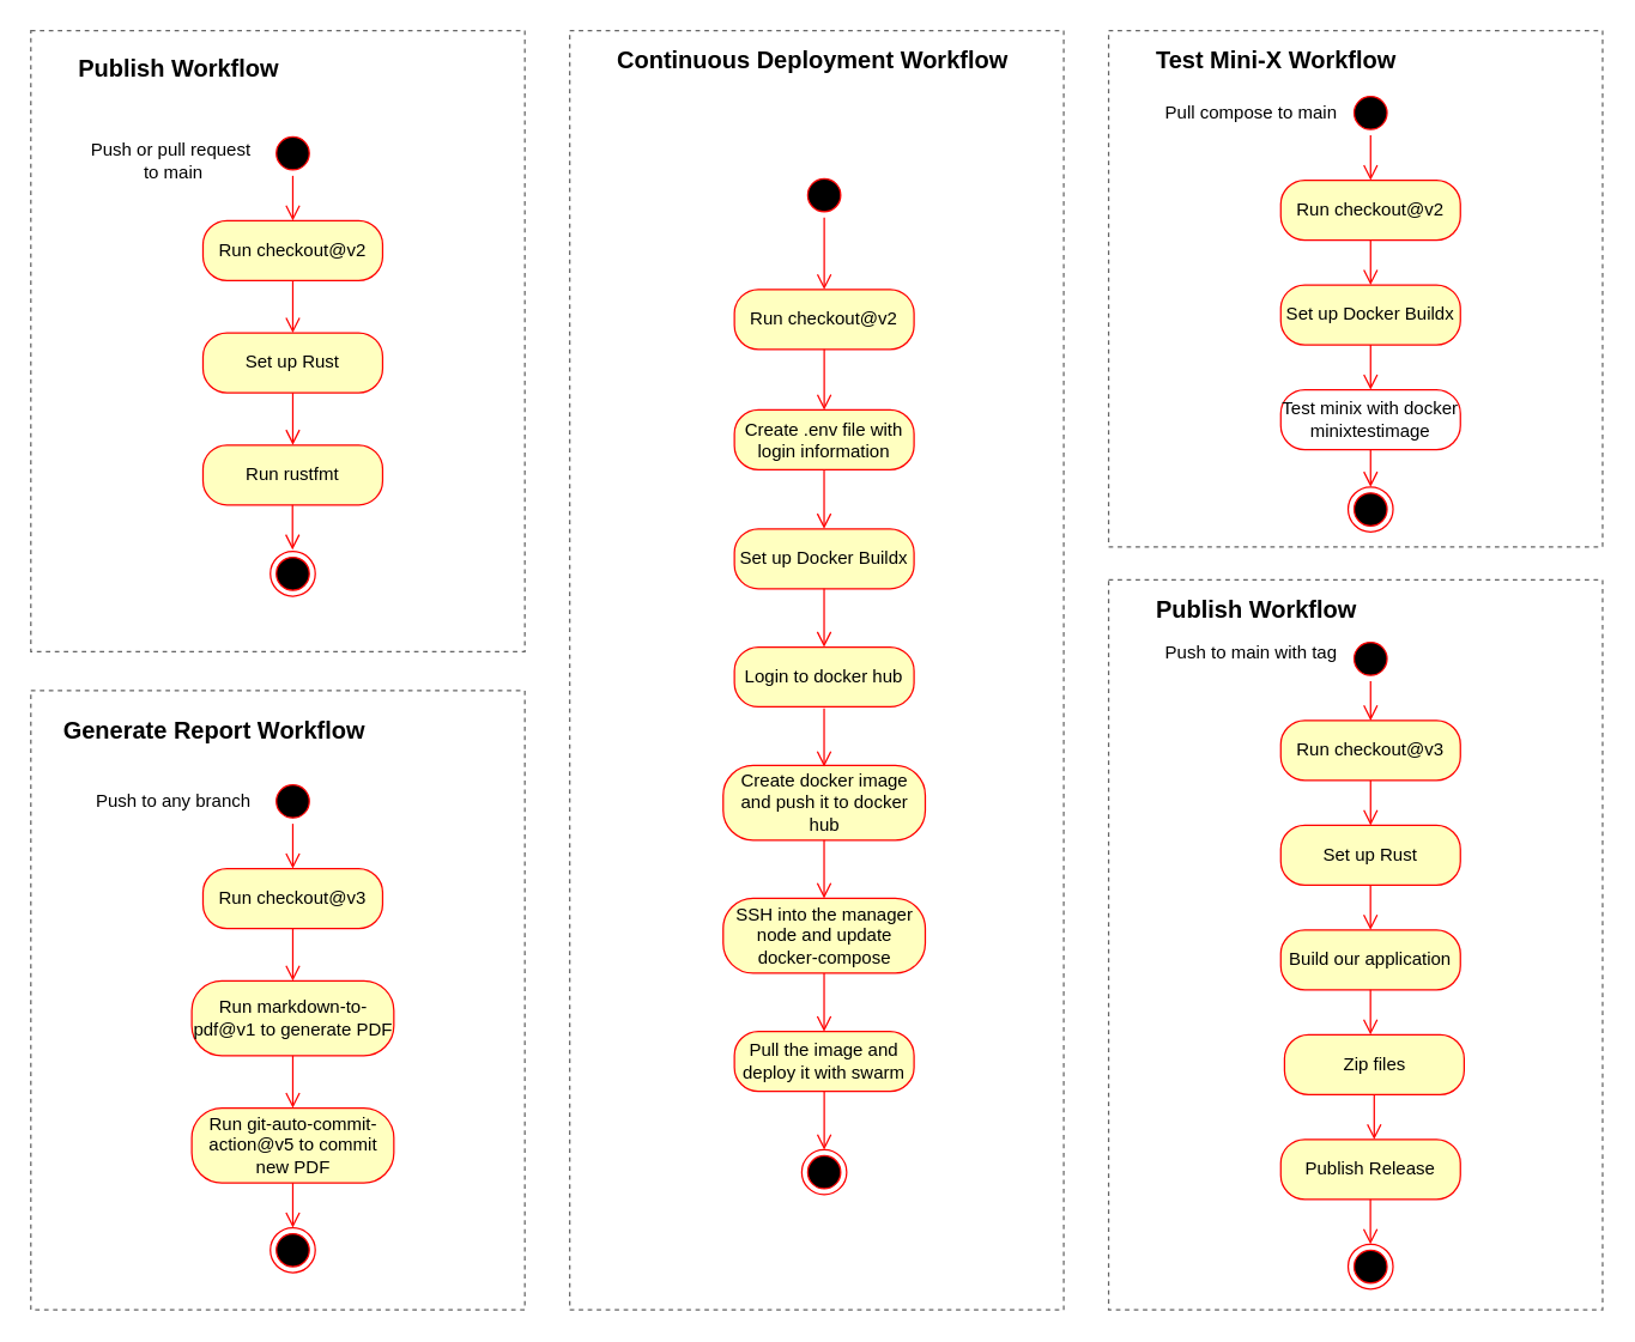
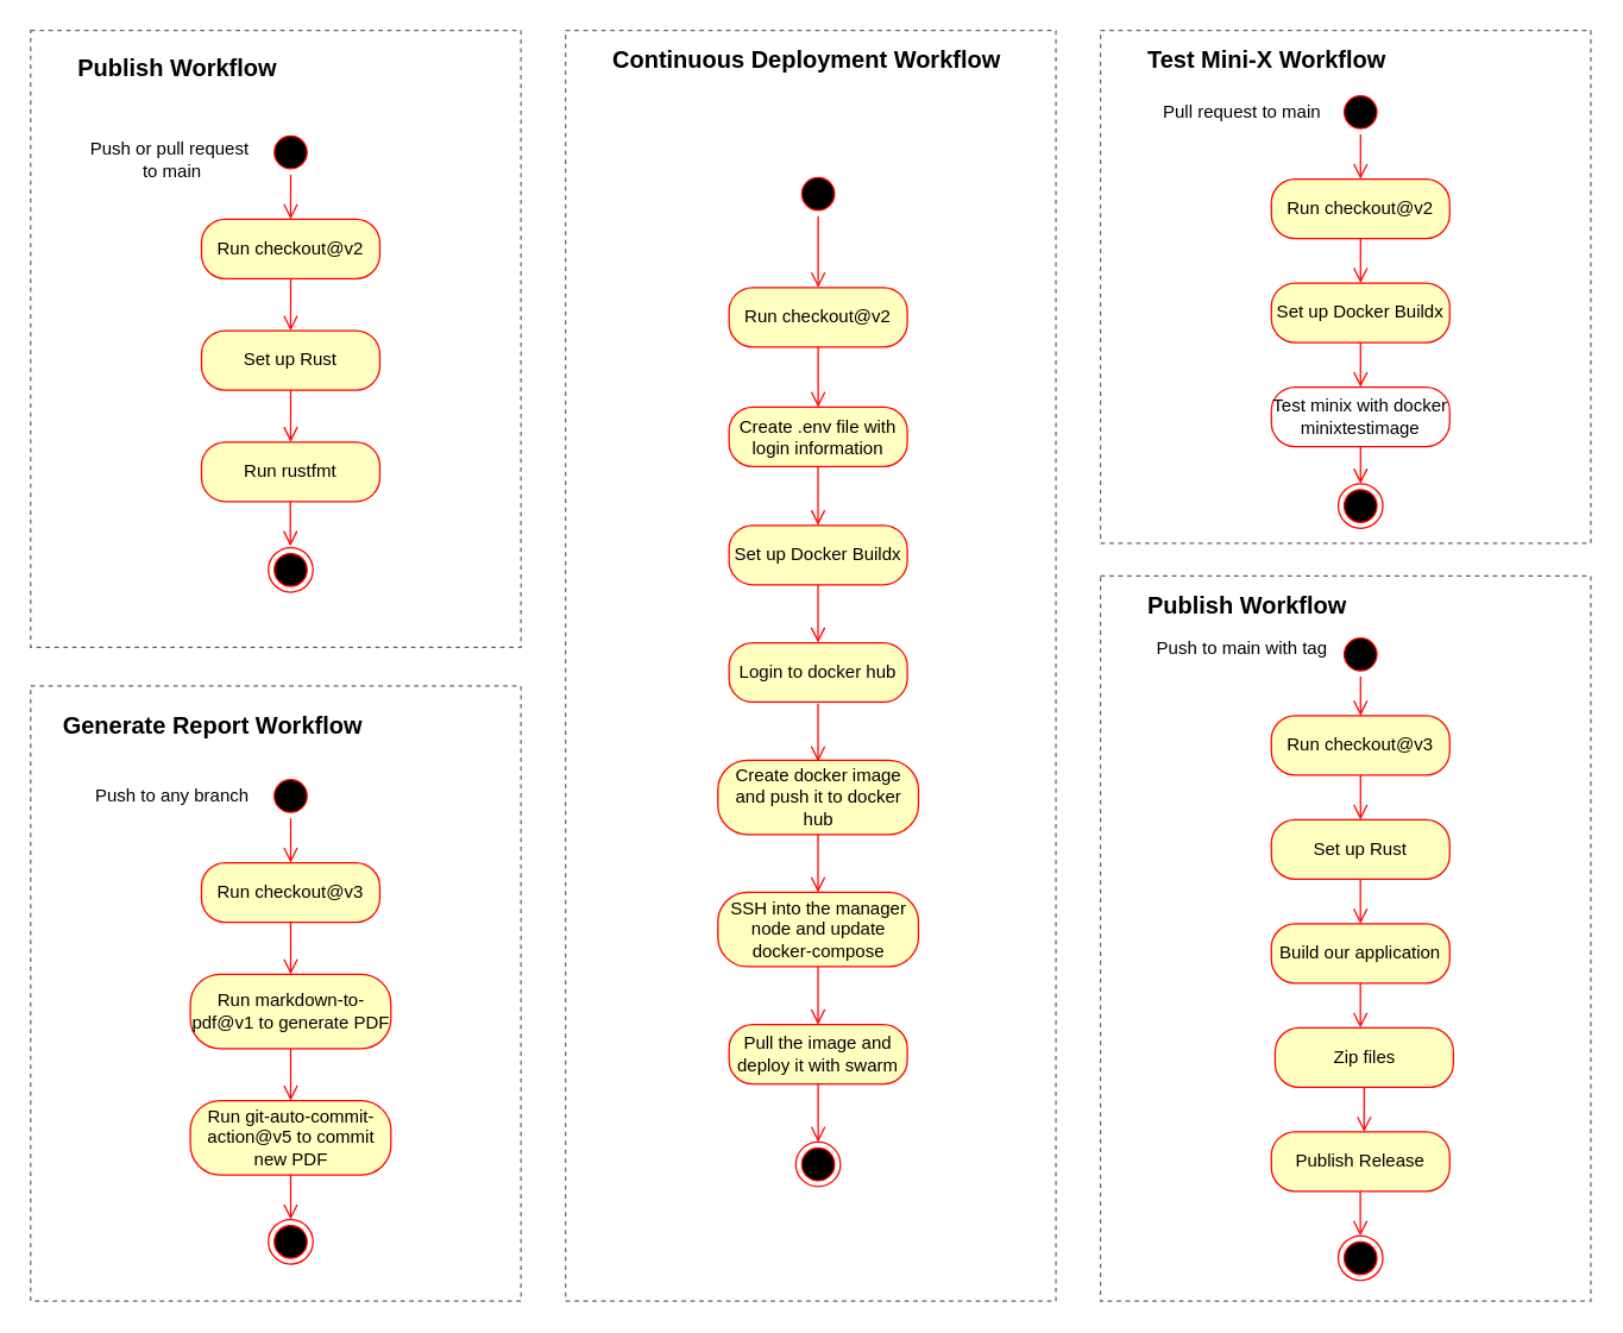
  <mxCell id="0" />
  <mxCell id="1" parent="0" />
  <mxCell id="2" value="" style="rounded=0;whiteSpace=wrap;html=1;fillColor=none;dashed=1;strokeWidth=1;fontColor=#333333;strokeColor=#666666;" vertex="1" parent="1"><mxGeometry x="740" y="20" width="330" height="345" as="geometry" /></mxCell>
  <mxCell id="3" value="" style="ellipse;html=1;shape=endState;fillColor=#000000;strokeColor=#ff0000;" vertex="1" parent="1"><mxGeometry x="900" y="325" width="30" height="30" as="geometry" /></mxCell>
  <mxCell id="4" value="" style="ellipse;html=1;shape=startState;fillColor=#000000;strokeColor=#ff0000;" vertex="1" parent="1"><mxGeometry x="900" y="60" width="30" height="30" as="geometry" /></mxCell>
  <mxCell id="5" value="" style="edgeStyle=orthogonalEdgeStyle;html=1;verticalAlign=bottom;endArrow=open;endSize=8;strokeColor=#ff0000;rounded=0;" edge="1" parent="1" source="4" target="6"><mxGeometry relative="1" as="geometry"><mxPoint x="915" y="130" as="targetPoint" /></mxGeometry></mxCell>
  <mxCell id="6" value="Run checkout@v2" style="rounded=1;whiteSpace=wrap;html=1;arcSize=40;fontColor=#000000;fillColor=#ffffc0;strokeColor=#ff0000;" vertex="1" parent="1"><mxGeometry x="855" y="120" width="120" height="40" as="geometry" /></mxCell>
- <mxCell id="7" value="Pull compose to main" style="text;html=1;align=center;verticalAlign=middle;resizable=0;points=[];autosize=1;strokeColor=none;fillColor=none;" vertex="1" parent="1"><mxGeometry x="770" y="60" width="130" height="30" as="geometry" /></mxCell>
+ <mxCell id="7" value="Pull request to main" style="text;html=1;align=center;verticalAlign=middle;resizable=0;points=[];autosize=1;strokeColor=none;fillColor=none;" vertex="1" parent="1"><mxGeometry x="770" y="60" width="130" height="30" as="geometry" /></mxCell>
  <mxCell id="8" value="Set up Docker Buildx" style="rounded=1;whiteSpace=wrap;html=1;arcSize=40;fontColor=#000000;fillColor=#ffffc0;strokeColor=#ff0000;" vertex="1" parent="1"><mxGeometry x="855" y="190" width="120" height="40" as="geometry" /></mxCell>
  <mxCell id="9" value="" style="edgeStyle=orthogonalEdgeStyle;html=1;align=left;verticalAlign=top;endArrow=open;endSize=8;strokeColor=#ff0000;rounded=0;" edge="1" parent="1" source="6" target="8"><mxGeometry x="-1" relative="1" as="geometry"><mxPoint x="930" y="130" as="targetPoint" /><mxPoint x="930" y="60" as="sourcePoint" /></mxGeometry></mxCell>
  <mxCell id="10" value="Test minix with docker minixtestimage" style="rounded=1;whiteSpace=wrap;html=1;arcSize=40;fontColor=#000000;fillColor=#ffffff;strokeColor=#ff0000;" vertex="1" parent="1"><mxGeometry x="855" y="260" width="120" height="40" as="geometry" /></mxCell>
  <mxCell id="11" value="" style="edgeStyle=orthogonalEdgeStyle;html=1;align=left;verticalAlign=top;endArrow=open;endSize=8;strokeColor=#ff0000;rounded=0;entryX=0.5;entryY=0;entryDx=0;entryDy=0;" edge="1" parent="1" source="10" target="3"><mxGeometry x="-1" relative="1" as="geometry"><mxPoint x="915" y="330" as="targetPoint" /><mxPoint x="924" y="380" as="sourcePoint" /></mxGeometry></mxCell>
  <mxCell id="12" value="" style="edgeStyle=orthogonalEdgeStyle;html=1;align=left;verticalAlign=top;endArrow=open;endSize=8;strokeColor=#ff0000;rounded=0;" edge="1" parent="1" source="8" target="10"><mxGeometry x="-1" relative="1" as="geometry"><mxPoint x="924" y="350" as="targetPoint" /><mxPoint x="924" y="310" as="sourcePoint" /></mxGeometry></mxCell>
  <mxCell id="13" value="&lt;font style=&quot;font-size: 16px;&quot;&gt;Test Mini-X Workflow&lt;/font&gt;" style="text;html=1;strokeColor=none;fillColor=none;align=left;verticalAlign=middle;whiteSpace=wrap;rounded=0;fontStyle=1" vertex="1" parent="1"><mxGeometry x="770" y="20" width="230" height="40" as="geometry" /></mxCell>
  <mxCell id="14" value="" style="rounded=0;whiteSpace=wrap;html=1;fillColor=none;dashed=1;strokeWidth=1;fontColor=#333333;strokeColor=#666666;" vertex="1" parent="1"><mxGeometry x="380" y="20" width="330" height="855" as="geometry" /></mxCell>
  <mxCell id="15" value="" style="ellipse;html=1;shape=startState;fillColor=#000000;strokeColor=#ff0000;" vertex="1" parent="1"><mxGeometry x="535" y="115" width="30" height="30" as="geometry" /></mxCell>
  <mxCell id="16" value="" style="edgeStyle=orthogonalEdgeStyle;html=1;verticalAlign=bottom;endArrow=open;endSize=8;strokeColor=#ff0000;rounded=0;" edge="1" parent="1" source="15" target="17"><mxGeometry relative="1" as="geometry"><mxPoint x="550" y="185" as="targetPoint" /></mxGeometry></mxCell>
  <mxCell id="17" value="Run checkout@v2" style="rounded=1;whiteSpace=wrap;html=1;arcSize=40;fontColor=#000000;fillColor=#ffffc0;strokeColor=#ff0000;" vertex="1" parent="1"><mxGeometry x="490" y="193" width="120" height="40" as="geometry" /></mxCell>
  <mxCell id="18" value="Create .env file with login information" style="rounded=1;whiteSpace=wrap;html=1;arcSize=40;fontColor=#000000;fillColor=#ffffc0;strokeColor=#ff0000;" vertex="1" parent="1"><mxGeometry x="490" y="273.5" width="120" height="40" as="geometry" /></mxCell>
  <mxCell id="19" value="" style="edgeStyle=orthogonalEdgeStyle;html=1;align=left;verticalAlign=top;endArrow=open;endSize=8;strokeColor=#ff0000;rounded=0;" edge="1" parent="1" source="17" target="18"><mxGeometry x="-1" relative="1" as="geometry"><mxPoint x="565" y="185" as="targetPoint" /><mxPoint x="565" y="115" as="sourcePoint" /></mxGeometry></mxCell>
  <mxCell id="20" value="&lt;font style=&quot;font-size: 16px;&quot;&gt;Continuous Deployment Workflow&lt;/font&gt;" style="text;html=1;strokeColor=none;fillColor=none;align=left;verticalAlign=middle;whiteSpace=wrap;rounded=0;fontStyle=1" vertex="1" parent="1"><mxGeometry x="410" y="20" width="310" height="40" as="geometry" /></mxCell>
  <mxCell id="21" value="" style="ellipse;html=1;shape=endState;fillColor=#000000;strokeColor=#ff0000;" vertex="1" parent="1"><mxGeometry x="535" y="768" width="30" height="30" as="geometry" /></mxCell>
  <mxCell id="22" value="Pull the image and deploy it with swarm" style="rounded=1;whiteSpace=wrap;html=1;arcSize=40;fontColor=#000000;fillColor=#ffffc0;strokeColor=#ff0000;" vertex="1" parent="1"><mxGeometry x="490" y="689" width="120" height="40" as="geometry" /></mxCell>
  <mxCell id="23" value="" style="edgeStyle=orthogonalEdgeStyle;html=1;align=left;verticalAlign=top;endArrow=open;endSize=8;strokeColor=#ff0000;rounded=0;entryX=0.5;entryY=0;entryDx=0;entryDy=0;" edge="1" parent="1" source="22" target="21"><mxGeometry x="-1" relative="1" as="geometry"><mxPoint x="550" y="782.75" as="targetPoint" /><mxPoint x="559" y="832.75" as="sourcePoint" /></mxGeometry></mxCell>
  <mxCell id="24" value="Create docker image and push it to docker hub" style="rounded=1;whiteSpace=wrap;html=1;arcSize=40;fontColor=#000000;fillColor=#ffffc0;strokeColor=#ff0000;" vertex="1" parent="1"><mxGeometry x="482.5" y="511.13" width="135" height="50" as="geometry" /></mxCell>
  <mxCell id="25" value="SSH into the manager node and update docker-compose" style="rounded=1;whiteSpace=wrap;html=1;arcSize=40;fontColor=#000000;fillColor=#ffffc0;strokeColor=#ff0000;" vertex="1" parent="1"><mxGeometry x="482.5" y="600" width="135" height="50" as="geometry" /></mxCell>
  <mxCell id="26" value="Login to docker hub" style="rounded=1;whiteSpace=wrap;html=1;arcSize=40;fontColor=#000000;fillColor=#ffffc0;strokeColor=#ff0000;" vertex="1" parent="1"><mxGeometry x="490" y="432" width="120" height="40" as="geometry" /></mxCell>
  <mxCell id="27" value="" style="rounded=0;whiteSpace=wrap;html=1;fillColor=none;dashed=1;strokeWidth=1;fontColor=#333333;strokeColor=#666666;" vertex="1" parent="1"><mxGeometry x="20" y="461.13" width="330" height="413.87" as="geometry" /></mxCell>
  <mxCell id="28" value="" style="ellipse;html=1;shape=endState;fillColor=#000000;strokeColor=#ff0000;" vertex="1" parent="1"><mxGeometry x="180" y="820.13" width="30" height="30" as="geometry" /></mxCell>
  <mxCell id="29" value="" style="ellipse;html=1;shape=startState;fillColor=#000000;strokeColor=#ff0000;" vertex="1" parent="1"><mxGeometry x="180" y="520.13" width="30" height="30" as="geometry" /></mxCell>
  <mxCell id="30" value="" style="edgeStyle=orthogonalEdgeStyle;html=1;verticalAlign=bottom;endArrow=open;endSize=8;strokeColor=#ff0000;rounded=0;" edge="1" parent="1" source="29" target="31"><mxGeometry relative="1" as="geometry"><mxPoint x="195" y="590.13" as="targetPoint" /></mxGeometry></mxCell>
  <mxCell id="31" value="Run checkout@v3" style="rounded=1;whiteSpace=wrap;html=1;arcSize=40;fontColor=#000000;fillColor=#ffffc0;strokeColor=#ff0000;" vertex="1" parent="1"><mxGeometry x="135" y="580.13" width="120" height="40" as="geometry" /></mxCell>
  <mxCell id="32" value="Push to any branch" style="text;html=1;align=center;verticalAlign=middle;resizable=0;points=[];autosize=1;strokeColor=none;fillColor=none;" vertex="1" parent="1"><mxGeometry x="50" y="520.13" width="130" height="30" as="geometry" /></mxCell>
  <mxCell id="33" value="Run markdown-to-pdf@v1 to generate PDF" style="rounded=1;whiteSpace=wrap;html=1;arcSize=40;fontColor=#000000;fillColor=#ffffc0;strokeColor=#ff0000;" vertex="1" parent="1"><mxGeometry x="127.5" y="655.13" width="135" height="50" as="geometry" /></mxCell>
  <mxCell id="34" value="" style="edgeStyle=orthogonalEdgeStyle;html=1;align=left;verticalAlign=top;endArrow=open;endSize=8;strokeColor=#ff0000;rounded=0;" edge="1" parent="1" source="31" target="33"><mxGeometry x="-1" relative="1" as="geometry"><mxPoint x="210" y="590.13" as="targetPoint" /><mxPoint x="210" y="520.13" as="sourcePoint" /></mxGeometry></mxCell>
  <mxCell id="35" value="Run git-auto-commit-action@v5 to commit new PDF" style="rounded=1;whiteSpace=wrap;html=1;arcSize=40;fontColor=#000000;fillColor=#ffffc0;strokeColor=#ff0000;" vertex="1" parent="1"><mxGeometry x="127.5" y="740.13" width="135" height="50" as="geometry" /></mxCell>
  <mxCell id="36" value="" style="edgeStyle=orthogonalEdgeStyle;html=1;align=left;verticalAlign=top;endArrow=open;endSize=8;strokeColor=#ff0000;rounded=0;entryX=0.5;entryY=0;entryDx=0;entryDy=0;" edge="1" parent="1" source="35" target="28"><mxGeometry x="-1" relative="1" as="geometry"><mxPoint x="195" y="790.13" as="targetPoint" /><mxPoint x="204" y="840.13" as="sourcePoint" /></mxGeometry></mxCell>
  <mxCell id="37" value="" style="edgeStyle=orthogonalEdgeStyle;html=1;align=left;verticalAlign=top;endArrow=open;endSize=8;strokeColor=#ff0000;rounded=0;" edge="1" parent="1" source="33" target="35"><mxGeometry x="-1" relative="1" as="geometry"><mxPoint x="204" y="810.13" as="targetPoint" /><mxPoint x="204" y="770.13" as="sourcePoint" /></mxGeometry></mxCell>
  <mxCell id="38" value="&lt;font style=&quot;font-size: 16px;&quot;&gt;Generate Report Workflow&lt;/font&gt;" style="text;html=1;strokeColor=none;fillColor=none;align=left;verticalAlign=middle;whiteSpace=wrap;rounded=0;fontStyle=1" vertex="1" parent="1"><mxGeometry x="40" y="467.5" width="270" height="40" as="geometry" /></mxCell>
  <mxCell id="39" value="" style="rounded=0;whiteSpace=wrap;html=1;fillColor=none;dashed=1;strokeWidth=1;fontColor=#333333;strokeColor=#666666;" vertex="1" parent="1"><mxGeometry x="740" y="387.13" width="330" height="487.87" as="geometry" /></mxCell>
  <mxCell id="40" value="" style="ellipse;html=1;shape=endState;fillColor=#000000;strokeColor=#ff0000;" vertex="1" parent="1"><mxGeometry x="900" y="831.13" width="30" height="30" as="geometry" /></mxCell>
  <mxCell id="41" value="" style="ellipse;html=1;shape=startState;fillColor=#000000;strokeColor=#ff0000;" vertex="1" parent="1"><mxGeometry x="900" y="424.88" width="30" height="30" as="geometry" /></mxCell>
  <mxCell id="42" value="" style="edgeStyle=orthogonalEdgeStyle;html=1;verticalAlign=bottom;endArrow=open;endSize=8;strokeColor=#ff0000;rounded=0;" edge="1" parent="1" source="41" target="43"><mxGeometry relative="1" as="geometry"><mxPoint x="915" y="491.13" as="targetPoint" /></mxGeometry></mxCell>
  <mxCell id="43" value="Run checkout@v3" style="rounded=1;whiteSpace=wrap;html=1;arcSize=40;fontColor=#000000;fillColor=#ffffc0;strokeColor=#ff0000;" vertex="1" parent="1"><mxGeometry x="855" y="481.13" width="120" height="40" as="geometry" /></mxCell>
  <mxCell id="44" value="Push to main with tag" style="text;html=1;align=center;verticalAlign=middle;resizable=0;points=[];autosize=1;strokeColor=none;fillColor=none;" vertex="1" parent="1"><mxGeometry x="765" y="421.13" width="140" height="30" as="geometry" /></mxCell>
  <mxCell id="45" value="Set up Rust" style="rounded=1;whiteSpace=wrap;html=1;arcSize=40;fontColor=#000000;fillColor=#ffffc0;strokeColor=#ff0000;" vertex="1" parent="1"><mxGeometry x="855" y="551.13" width="120" height="40" as="geometry" /></mxCell>
  <mxCell id="46" value="" style="edgeStyle=orthogonalEdgeStyle;html=1;align=left;verticalAlign=top;endArrow=open;endSize=8;strokeColor=#ff0000;rounded=0;" edge="1" parent="1" source="43" target="45"><mxGeometry x="-1" relative="1" as="geometry"><mxPoint x="930" y="491.13" as="targetPoint" /><mxPoint x="930" y="421.13" as="sourcePoint" /></mxGeometry></mxCell>
  <mxCell id="47" value="&lt;font style=&quot;font-size: 16px;&quot;&gt;Publish Workflow&lt;/font&gt;" style="text;html=1;strokeColor=none;fillColor=none;align=left;verticalAlign=middle;whiteSpace=wrap;rounded=0;fontStyle=1" vertex="1" parent="1"><mxGeometry x="770" y="387.13" width="190" height="40" as="geometry" /></mxCell>
  <mxCell id="48" value="Build our application" style="rounded=1;whiteSpace=wrap;html=1;arcSize=40;fontColor=#000000;fillColor=#ffffc0;strokeColor=#ff0000;" vertex="1" parent="1"><mxGeometry x="855" y="621.13" width="120" height="40" as="geometry" /></mxCell>
  <mxCell id="49" value="" style="edgeStyle=orthogonalEdgeStyle;html=1;align=left;verticalAlign=top;endArrow=open;endSize=8;strokeColor=#ff0000;rounded=0;" edge="1" parent="1"><mxGeometry x="-1" relative="1" as="geometry"><mxPoint x="914.92" y="621.13" as="targetPoint" /><mxPoint x="914.92" y="591.13" as="sourcePoint" /></mxGeometry></mxCell>
  <mxCell id="50" value="Publish Release" style="rounded=1;whiteSpace=wrap;html=1;arcSize=40;fontColor=#000000;fillColor=#ffffc0;strokeColor=#ff0000;" vertex="1" parent="1"><mxGeometry x="855" y="761.13" width="120" height="40" as="geometry" /></mxCell>
  <mxCell id="51" value="" style="edgeStyle=orthogonalEdgeStyle;html=1;align=left;verticalAlign=top;endArrow=open;endSize=8;strokeColor=#ff0000;rounded=0;" edge="1" parent="1"><mxGeometry x="-1" relative="1" as="geometry"><mxPoint x="914.92" y="691.13" as="targetPoint" /><mxPoint x="914.92" y="661.13" as="sourcePoint" /></mxGeometry></mxCell>
  <mxCell id="52" value="" style="edgeStyle=orthogonalEdgeStyle;html=1;align=left;verticalAlign=top;endArrow=open;endSize=8;strokeColor=#ff0000;rounded=0;" edge="1" parent="1"><mxGeometry x="-1" relative="1" as="geometry"><mxPoint x="914.88" y="831.13" as="targetPoint" /><mxPoint x="914.88" y="801.13" as="sourcePoint" /></mxGeometry></mxCell>
  <mxCell id="53" value="Zip files" style="rounded=1;whiteSpace=wrap;html=1;arcSize=40;fontColor=#000000;fillColor=#ffffc0;strokeColor=#ff0000;" vertex="1" parent="1"><mxGeometry x="857.5" y="691.13" width="120" height="40" as="geometry" /></mxCell>
  <mxCell id="54" value="" style="edgeStyle=orthogonalEdgeStyle;html=1;align=left;verticalAlign=top;endArrow=open;endSize=8;strokeColor=#ff0000;rounded=0;" edge="1" parent="1"><mxGeometry x="-1" relative="1" as="geometry"><mxPoint x="917.42" y="761.13" as="targetPoint" /><mxPoint x="917.42" y="731.13" as="sourcePoint" /></mxGeometry></mxCell>
  <mxCell id="55" value="" style="rounded=0;whiteSpace=wrap;html=1;fillColor=none;dashed=1;strokeWidth=1;fontColor=#333333;strokeColor=#666666;" vertex="1" parent="1"><mxGeometry x="20" y="20" width="330" height="415" as="geometry" /></mxCell>
  <mxCell id="56" value="" style="ellipse;html=1;shape=endState;fillColor=#000000;strokeColor=#ff0000;" vertex="1" parent="1"><mxGeometry x="180" y="368" width="30" height="30" as="geometry" /></mxCell>
  <mxCell id="57" value="" style="ellipse;html=1;shape=startState;fillColor=#000000;strokeColor=#ff0000;" vertex="1" parent="1"><mxGeometry x="180" y="87" width="30" height="30" as="geometry" /></mxCell>
  <mxCell id="58" value="" style="edgeStyle=orthogonalEdgeStyle;html=1;verticalAlign=bottom;endArrow=open;endSize=8;strokeColor=#ff0000;rounded=0;" edge="1" parent="1" source="57" target="59"><mxGeometry relative="1" as="geometry"><mxPoint x="195" y="157" as="targetPoint" /></mxGeometry></mxCell>
  <mxCell id="59" value="&lt;div&gt;Run checkout@v2&lt;/div&gt;" style="rounded=1;whiteSpace=wrap;html=1;arcSize=40;fontColor=#000000;fillColor=#ffffc0;strokeColor=#ff0000;" vertex="1" parent="1"><mxGeometry x="135" y="147" width="120" height="40" as="geometry" /></mxCell>
  <mxCell id="60" value="&lt;div&gt;Push or pull request&amp;nbsp;&lt;/div&gt;&lt;div&gt;to main&lt;/div&gt;" style="text;html=1;align=center;verticalAlign=middle;resizable=0;points=[];autosize=1;strokeColor=none;fillColor=none;" vertex="1" parent="1"><mxGeometry x="50" y="87" width="130" height="40" as="geometry" /></mxCell>
  <mxCell id="61" value="Set up Rust" style="rounded=1;whiteSpace=wrap;html=1;arcSize=40;fontColor=#000000;fillColor=#ffffc0;strokeColor=#ff0000;" vertex="1" parent="1"><mxGeometry x="135" y="222" width="120" height="40" as="geometry" /></mxCell>
  <mxCell id="62" value="" style="edgeStyle=orthogonalEdgeStyle;html=1;align=left;verticalAlign=top;endArrow=open;endSize=8;strokeColor=#ff0000;rounded=0;" edge="1" parent="1" source="59" target="61"><mxGeometry x="-1" relative="1" as="geometry"><mxPoint x="210" y="157" as="targetPoint" /><mxPoint x="210" y="87" as="sourcePoint" /></mxGeometry></mxCell>
  <mxCell id="63" value="&lt;font style=&quot;font-size: 16px;&quot;&gt;Publish Workflow&lt;/font&gt;" style="text;html=1;strokeColor=none;fillColor=none;align=left;verticalAlign=middle;whiteSpace=wrap;rounded=0;fontStyle=1" vertex="1" parent="1"><mxGeometry x="50" y="25" width="190" height="40" as="geometry" /></mxCell>
  <mxCell id="64" value="Run rustfmt" style="rounded=1;whiteSpace=wrap;html=1;arcSize=40;fontColor=#000000;fillColor=#ffffc0;strokeColor=#ff0000;" vertex="1" parent="1"><mxGeometry x="135" y="297" width="120" height="40" as="geometry" /></mxCell>
  <mxCell id="65" value="" style="edgeStyle=orthogonalEdgeStyle;html=1;align=left;verticalAlign=top;endArrow=open;endSize=8;strokeColor=#ff0000;rounded=0;" edge="1" parent="1"><mxGeometry x="-1" relative="1" as="geometry"><mxPoint x="194.8" y="367" as="targetPoint" /><mxPoint x="194.8" y="337" as="sourcePoint" /></mxGeometry></mxCell>
  <mxCell id="66" value="Set up Docker Buildx" style="rounded=1;whiteSpace=wrap;html=1;arcSize=40;fontColor=#000000;fillColor=#ffffc0;strokeColor=#ff0000;" vertex="1" parent="1"><mxGeometry x="490" y="353" width="120" height="40" as="geometry" /></mxCell>
  <mxCell id="67" value="" style="edgeStyle=orthogonalEdgeStyle;html=1;align=left;verticalAlign=top;endArrow=open;endSize=8;strokeColor=#ff0000;rounded=0;entryX=0.5;entryY=0;entryDx=0;entryDy=0;" edge="1" parent="1"><mxGeometry x="-1" relative="1" as="geometry"><mxPoint x="549.92" y="689" as="targetPoint" /><mxPoint x="549.92" y="650" as="sourcePoint" /></mxGeometry></mxCell>
  <mxCell id="68" value="" style="edgeStyle=orthogonalEdgeStyle;html=1;align=left;verticalAlign=top;endArrow=open;endSize=8;strokeColor=#ff0000;rounded=0;entryX=0.5;entryY=0;entryDx=0;entryDy=0;" edge="1" parent="1"><mxGeometry x="-1" relative="1" as="geometry"><mxPoint x="549.92" y="600" as="targetPoint" /><mxPoint x="549.92" y="561" as="sourcePoint" /></mxGeometry></mxCell>
  <mxCell id="69" value="" style="edgeStyle=orthogonalEdgeStyle;html=1;align=left;verticalAlign=top;endArrow=open;endSize=8;strokeColor=#ff0000;rounded=0;entryX=0.5;entryY=0;entryDx=0;entryDy=0;" edge="1" parent="1"><mxGeometry x="-1" relative="1" as="geometry"><mxPoint x="549.92" y="512" as="targetPoint" /><mxPoint x="549.92" y="473" as="sourcePoint" /></mxGeometry></mxCell>
  <mxCell id="70" value="" style="edgeStyle=orthogonalEdgeStyle;html=1;align=left;verticalAlign=top;endArrow=open;endSize=8;strokeColor=#ff0000;rounded=0;entryX=0.5;entryY=0;entryDx=0;entryDy=0;" edge="1" parent="1"><mxGeometry x="-1" relative="1" as="geometry"><mxPoint x="549.92" y="432" as="targetPoint" /><mxPoint x="549.92" y="393" as="sourcePoint" /></mxGeometry></mxCell>
  <mxCell id="71" value="" style="edgeStyle=orthogonalEdgeStyle;html=1;align=left;verticalAlign=top;endArrow=open;endSize=8;strokeColor=#ff0000;rounded=0;entryX=0.5;entryY=0;entryDx=0;entryDy=0;" edge="1" parent="1"><mxGeometry x="-1" relative="1" as="geometry"><mxPoint x="549.92" y="353" as="targetPoint" /><mxPoint x="549.92" y="314" as="sourcePoint" /></mxGeometry></mxCell>
  <mxCell id="72" value="" style="edgeStyle=orthogonalEdgeStyle;html=1;align=left;verticalAlign=top;endArrow=open;endSize=8;strokeColor=#ff0000;rounded=0;" edge="1" parent="1"><mxGeometry x="-1" relative="1" as="geometry"><mxPoint x="195" y="297" as="targetPoint" /><mxPoint x="195" y="262" as="sourcePoint" /></mxGeometry></mxCell>
